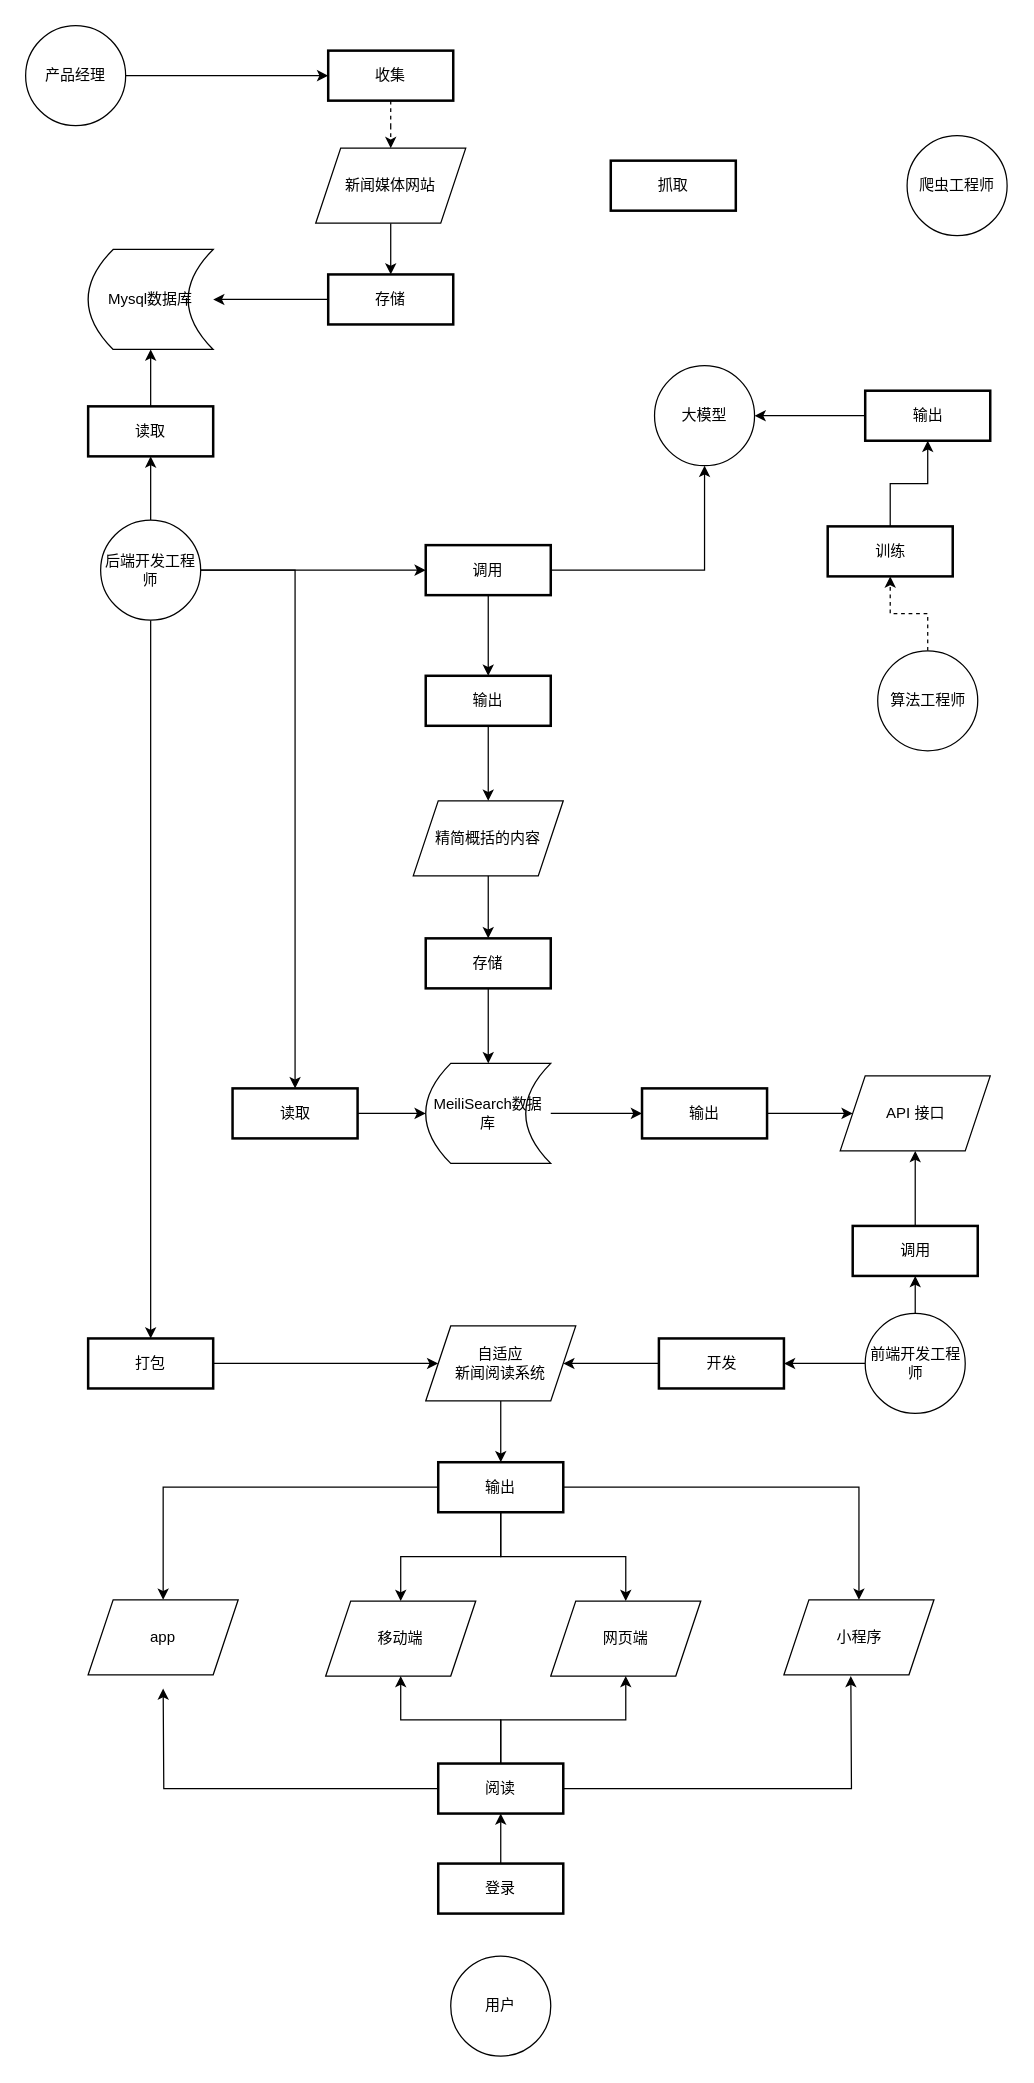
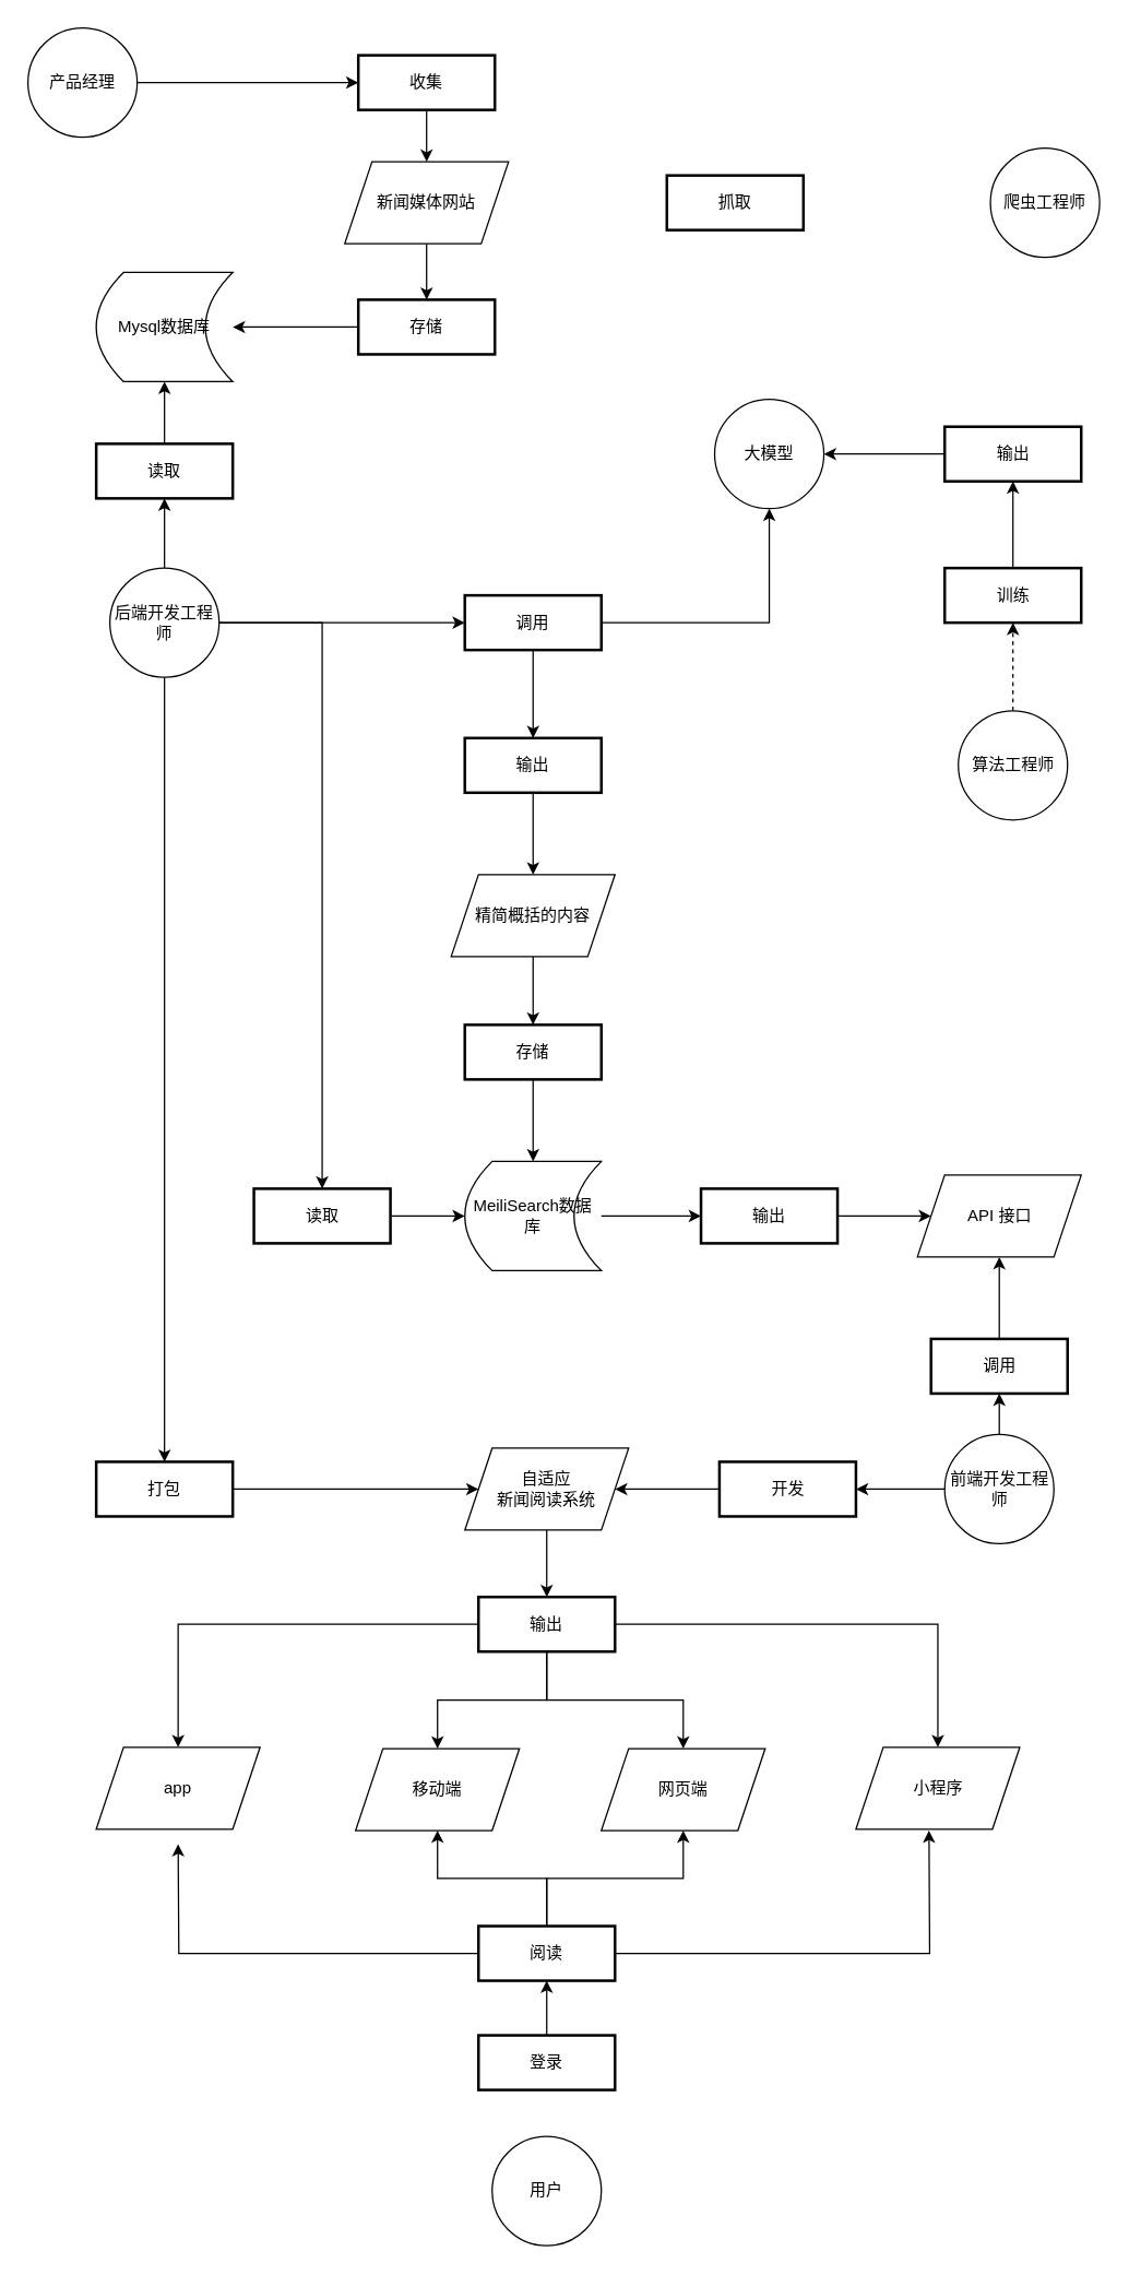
  <mxCell id="0" />
  <mxCell id="1" parent="0" />
  <mxCell id="2" value="" style="edgeStyle=orthogonalEdgeStyle;rounded=0;orthogonalLoop=1;jettySize=auto;html=1;" edge="1" parent="1" source="3" target="25"><mxGeometry relative="1" as="geometry" /></mxCell>
  <mxCell id="3" value="输出" style="whiteSpace=wrap;strokeWidth=2;" vertex="1" parent="1"><mxGeometry x="691.5" y="312" width="100" height="40" as="geometry" /></mxCell>
  <mxCell id="4" value="" style="edgeStyle=orthogonalEdgeStyle;rounded=0;orthogonalLoop=1;jettySize=auto;html=1;" edge="1" parent="1" source="5" target="7"><mxGeometry relative="1" as="geometry" /></mxCell>
  <mxCell id="5" value="产品经理" style="ellipse;whiteSpace=wrap;html=1;aspect=fixed;" vertex="1" parent="1"><mxGeometry x="20" y="20" width="80" height="80" as="geometry" /></mxCell>
- <mxCell id="6" value="" style="edgeStyle=orthogonalEdgeStyle;rounded=0;orthogonalLoop=1;jettySize=auto;html=1;dashed=1;" edge="1" parent="1" source="7" target="9"><mxGeometry relative="1" as="geometry" /></mxCell>
+ <mxCell id="6" value="" style="edgeStyle=orthogonalEdgeStyle;rounded=0;orthogonalLoop=1;jettySize=auto;html=1;" edge="1" parent="1" source="7" target="9"><mxGeometry relative="1" as="geometry" /></mxCell>
  <mxCell id="7" value="收集" style="whiteSpace=wrap;strokeWidth=2;" vertex="1" parent="1"><mxGeometry x="262" y="40" width="100" height="40" as="geometry" /></mxCell>
  <mxCell id="8" value="" style="edgeStyle=orthogonalEdgeStyle;rounded=0;orthogonalLoop=1;jettySize=auto;html=1;" edge="1" parent="1" source="9" target="13"><mxGeometry relative="1" as="geometry" /></mxCell>
  <mxCell id="9" value="新闻媒体网站" style="shape=parallelogram;perimeter=parallelogramPerimeter;whiteSpace=wrap;html=1;fixedSize=1;" vertex="1" parent="1"><mxGeometry x="252" y="118" width="120" height="60" as="geometry" /></mxCell>
  <mxCell id="10" value="爬虫工程师" style="ellipse;whiteSpace=wrap;html=1;aspect=fixed;" vertex="1" parent="1"><mxGeometry x="725" y="108" width="80" height="80" as="geometry" /></mxCell>
  <mxCell id="11" value="抓取" style="whiteSpace=wrap;strokeWidth=2;" vertex="1" parent="1"><mxGeometry x="488" y="128" width="100" height="40" as="geometry" /></mxCell>
  <mxCell id="12" value="" style="edgeStyle=orthogonalEdgeStyle;rounded=0;orthogonalLoop=1;jettySize=auto;html=1;" edge="1" parent="1" source="13" target="14"><mxGeometry relative="1" as="geometry" /></mxCell>
  <mxCell id="13" value="存储" style="whiteSpace=wrap;strokeWidth=2;" vertex="1" parent="1"><mxGeometry x="262" y="219" width="100" height="40" as="geometry" /></mxCell>
  <mxCell id="14" value="Mysql数据库" style="shape=dataStorage;whiteSpace=wrap;html=1;fixedSize=1;" vertex="1" parent="1"><mxGeometry x="70" y="199" width="100" height="80" as="geometry" /></mxCell>
  <mxCell id="15" value="" style="edgeStyle=orthogonalEdgeStyle;rounded=0;orthogonalLoop=1;jettySize=auto;html=1;" edge="1" parent="1" source="19" target="21"><mxGeometry relative="1" as="geometry" /></mxCell>
  <mxCell id="16" value="" style="edgeStyle=orthogonalEdgeStyle;rounded=0;orthogonalLoop=1;jettySize=auto;html=1;" edge="1" parent="1" source="19" target="24"><mxGeometry relative="1" as="geometry" /></mxCell>
  <mxCell id="17" style="edgeStyle=orthogonalEdgeStyle;rounded=0;orthogonalLoop=1;jettySize=auto;html=1;" edge="1" parent="1" source="19" target="37"><mxGeometry relative="1" as="geometry" /></mxCell>
  <mxCell id="18" style="edgeStyle=orthogonalEdgeStyle;rounded=0;orthogonalLoop=1;jettySize=auto;html=1;" edge="1" parent="1" source="19" target="51"><mxGeometry relative="1" as="geometry" /></mxCell>
  <mxCell id="19" value="后端开发工程师" style="ellipse;whiteSpace=wrap;html=1;aspect=fixed;" vertex="1" parent="1"><mxGeometry x="80" y="415.5" width="80" height="80" as="geometry" /></mxCell>
  <mxCell id="20" value="" style="edgeStyle=orthogonalEdgeStyle;rounded=0;orthogonalLoop=1;jettySize=auto;html=1;" edge="1" parent="1" source="21" target="14"><mxGeometry relative="1" as="geometry" /></mxCell>
  <mxCell id="21" value="读取" style="whiteSpace=wrap;strokeWidth=2;" vertex="1" parent="1"><mxGeometry x="70" y="324.5" width="100" height="40" as="geometry" /></mxCell>
  <mxCell id="22" value="" style="edgeStyle=orthogonalEdgeStyle;rounded=0;orthogonalLoop=1;jettySize=auto;html=1;" edge="1" parent="1" source="24" target="25"><mxGeometry relative="1" as="geometry" /></mxCell>
  <mxCell id="23" value="" style="edgeStyle=orthogonalEdgeStyle;rounded=0;orthogonalLoop=1;jettySize=auto;html=1;" edge="1" parent="1" source="24" target="39"><mxGeometry relative="1" as="geometry" /></mxCell>
  <mxCell id="24" value="调用" style="whiteSpace=wrap;strokeWidth=2;" vertex="1" parent="1"><mxGeometry x="340" y="435.5" width="100" height="40" as="geometry" /></mxCell>
  <mxCell id="25" value="大模型" style="ellipse;whiteSpace=wrap;html=1;aspect=fixed;" vertex="1" parent="1"><mxGeometry x="523" y="292" width="80" height="80" as="geometry" /></mxCell>
  <mxCell id="26" value="" style="edgeStyle=orthogonalEdgeStyle;rounded=0;orthogonalLoop=1;jettySize=auto;html=1;dashed=1;" edge="1" parent="1" source="27" target="29"><mxGeometry relative="1" as="geometry" /></mxCell>
  <mxCell id="27" value="算法工程师" style="ellipse;whiteSpace=wrap;html=1;aspect=fixed;" vertex="1" parent="1"><mxGeometry x="701.5" y="520" width="80" height="80" as="geometry" /></mxCell>
  <mxCell id="28" value="" style="edgeStyle=orthogonalEdgeStyle;rounded=0;orthogonalLoop=1;jettySize=auto;html=1;" edge="1" parent="1" source="29" target="3"><mxGeometry relative="1" as="geometry" /></mxCell>
- <mxCell id="29" value="训练" style="whiteSpace=wrap;strokeWidth=2;" vertex="1" parent="1"><mxGeometry x="661.5" y="420.5" width="100" height="40" as="geometry" /></mxCell>
+ <mxCell id="29" value="训练" style="whiteSpace=wrap;strokeWidth=2;" vertex="1" parent="1"><mxGeometry x="691.5" y="415.5" width="100" height="40" as="geometry" /></mxCell>
  <mxCell id="30" value="" style="edgeStyle=orthogonalEdgeStyle;rounded=0;orthogonalLoop=1;jettySize=auto;html=1;" edge="1" parent="1" source="31" target="33"><mxGeometry relative="1" as="geometry" /></mxCell>
  <mxCell id="31" value="精简概括的内容" style="shape=parallelogram;perimeter=parallelogramPerimeter;whiteSpace=wrap;html=1;fixedSize=1;" vertex="1" parent="1"><mxGeometry x="330" y="640" width="120" height="60" as="geometry" /></mxCell>
  <mxCell id="32" value="" style="edgeStyle=orthogonalEdgeStyle;rounded=0;orthogonalLoop=1;jettySize=auto;html=1;" edge="1" parent="1" source="33" target="35"><mxGeometry relative="1" as="geometry" /></mxCell>
  <mxCell id="33" value="存储" style="whiteSpace=wrap;strokeWidth=2;" vertex="1" parent="1"><mxGeometry x="340" y="750" width="100" height="40" as="geometry" /></mxCell>
  <mxCell id="34" value="" style="edgeStyle=orthogonalEdgeStyle;rounded=0;orthogonalLoop=1;jettySize=auto;html=1;" edge="1" parent="1" source="35" target="59"><mxGeometry relative="1" as="geometry" /></mxCell>
  <mxCell id="35" value="MeiliSearch数据库" style="shape=dataStorage;whiteSpace=wrap;html=1;fixedSize=1;" vertex="1" parent="1"><mxGeometry x="340" y="850" width="100" height="80" as="geometry" /></mxCell>
  <mxCell id="36" value="" style="edgeStyle=orthogonalEdgeStyle;rounded=0;orthogonalLoop=1;jettySize=auto;html=1;" edge="1" parent="1" source="37" target="35"><mxGeometry relative="1" as="geometry" /></mxCell>
  <mxCell id="37" value="读取" style="whiteSpace=wrap;strokeWidth=2;" vertex="1" parent="1"><mxGeometry x="185.5" y="870" width="100" height="40" as="geometry" /></mxCell>
  <mxCell id="38" value="" style="edgeStyle=orthogonalEdgeStyle;rounded=0;orthogonalLoop=1;jettySize=auto;html=1;" edge="1" parent="1" source="39" target="31"><mxGeometry relative="1" as="geometry" /></mxCell>
  <mxCell id="39" value="输出" style="whiteSpace=wrap;strokeWidth=2;" vertex="1" parent="1"><mxGeometry x="340" y="540" width="100" height="40" as="geometry" /></mxCell>
  <mxCell id="40" value="API 接口" style="shape=parallelogram;perimeter=parallelogramPerimeter;whiteSpace=wrap;html=1;fixedSize=1;" vertex="1" parent="1"><mxGeometry x="671.5" y="860" width="120" height="60" as="geometry" /></mxCell>
  <mxCell id="41" value="" style="edgeStyle=orthogonalEdgeStyle;rounded=0;orthogonalLoop=1;jettySize=auto;html=1;" edge="1" parent="1" source="43" target="45"><mxGeometry relative="1" as="geometry" /></mxCell>
  <mxCell id="42" value="" style="edgeStyle=orthogonalEdgeStyle;rounded=0;orthogonalLoop=1;jettySize=auto;html=1;" edge="1" parent="1" source="43" target="47"><mxGeometry relative="1" as="geometry" /></mxCell>
  <mxCell id="43" value="前端开发工程师" style="ellipse;whiteSpace=wrap;html=1;aspect=fixed;" vertex="1" parent="1"><mxGeometry x="691.5" y="1050" width="80" height="80" as="geometry" /></mxCell>
  <mxCell id="44" value="" style="edgeStyle=orthogonalEdgeStyle;rounded=0;orthogonalLoop=1;jettySize=auto;html=1;" edge="1" parent="1" source="45" target="40"><mxGeometry relative="1" as="geometry" /></mxCell>
  <mxCell id="45" value="调用" style="whiteSpace=wrap;strokeWidth=2;" vertex="1" parent="1"><mxGeometry x="681.5" y="980" width="100" height="40" as="geometry" /></mxCell>
  <mxCell id="46" value="" style="edgeStyle=orthogonalEdgeStyle;rounded=0;orthogonalLoop=1;jettySize=auto;html=1;" edge="1" parent="1" source="47" target="49"><mxGeometry relative="1" as="geometry" /></mxCell>
  <mxCell id="47" value="开发" style="whiteSpace=wrap;strokeWidth=2;" vertex="1" parent="1"><mxGeometry x="526.5" y="1070" width="100" height="40" as="geometry" /></mxCell>
  <mxCell id="48" value="" style="edgeStyle=orthogonalEdgeStyle;rounded=0;orthogonalLoop=1;jettySize=auto;html=1;" edge="1" parent="1" source="49" target="63"><mxGeometry relative="1" as="geometry" /></mxCell>
  <mxCell id="49" value="自适应&lt;br&gt;新闻阅读系统" style="shape=parallelogram;perimeter=parallelogramPerimeter;whiteSpace=wrap;html=1;fixedSize=1;" vertex="1" parent="1"><mxGeometry x="340" y="1060" width="120" height="60" as="geometry" /></mxCell>
  <mxCell id="50" value="" style="edgeStyle=orthogonalEdgeStyle;rounded=0;orthogonalLoop=1;jettySize=auto;html=1;" edge="1" parent="1" source="51" target="49"><mxGeometry relative="1" as="geometry" /></mxCell>
  <mxCell id="51" value="打包" style="whiteSpace=wrap;strokeWidth=2;" vertex="1" parent="1"><mxGeometry x="70" y="1070" width="100" height="40" as="geometry" /></mxCell>
  <mxCell id="52" value="用户" style="ellipse;whiteSpace=wrap;html=1;aspect=fixed;" vertex="1" parent="1"><mxGeometry x="360" y="1564" width="80" height="80" as="geometry" /></mxCell>
  <mxCell id="53" value="" style="edgeStyle=orthogonalEdgeStyle;rounded=0;orthogonalLoop=1;jettySize=auto;html=1;" edge="1" parent="1" source="54" target="57"><mxGeometry relative="1" as="geometry" /></mxCell>
  <mxCell id="54" value="登录" style="whiteSpace=wrap;strokeWidth=2;" vertex="1" parent="1"><mxGeometry x="350" y="1490" width="100" height="40" as="geometry" /></mxCell>
  <mxCell id="55" style="edgeStyle=orthogonalEdgeStyle;rounded=0;orthogonalLoop=1;jettySize=auto;html=1;" edge="1" parent="1" source="57"><mxGeometry relative="1" as="geometry"><mxPoint x="130" y="1350" as="targetPoint" /></mxGeometry></mxCell>
  <mxCell id="56" style="edgeStyle=orthogonalEdgeStyle;rounded=0;orthogonalLoop=1;jettySize=auto;html=1;" edge="1" parent="1" source="57"><mxGeometry relative="1" as="geometry"><mxPoint x="680" y="1340" as="targetPoint" /></mxGeometry></mxCell>
  <mxCell id="57" value="阅读" style="whiteSpace=wrap;strokeWidth=2;" vertex="1" parent="1"><mxGeometry x="350" y="1410" width="100" height="40" as="geometry" /></mxCell>
  <mxCell id="58" value="" style="edgeStyle=orthogonalEdgeStyle;rounded=0;orthogonalLoop=1;jettySize=auto;html=1;" edge="1" parent="1" source="59" target="40"><mxGeometry relative="1" as="geometry" /></mxCell>
  <mxCell id="59" value="输出" style="whiteSpace=wrap;strokeWidth=2;" vertex="1" parent="1"><mxGeometry x="513" y="870" width="100" height="40" as="geometry" /></mxCell>
  <mxCell id="60" style="edgeStyle=orthogonalEdgeStyle;rounded=0;orthogonalLoop=1;jettySize=auto;html=1;" edge="1" parent="1" source="63" target="64"><mxGeometry relative="1" as="geometry" /></mxCell>
  <mxCell id="61" style="edgeStyle=orthogonalEdgeStyle;rounded=0;orthogonalLoop=1;jettySize=auto;html=1;entryDx=0;entryDy=0;" edge="1" parent="1" source="63" target="66"><mxGeometry relative="1" as="geometry" /></mxCell>
  <mxCell id="62" style="edgeStyle=orthogonalEdgeStyle;rounded=0;orthogonalLoop=1;jettySize=auto;html=1;entryDx=0;entryDy=0;" edge="1" parent="1" source="63" target="67"><mxGeometry relative="1" as="geometry" /></mxCell>
  <mxCell id="63" value="输出" style="whiteSpace=wrap;strokeWidth=2;" vertex="1" parent="1"><mxGeometry x="350" y="1169" width="100" height="40" as="geometry" /></mxCell>
  <mxCell id="64" value="app" style="shape=parallelogram;perimeter=parallelogramPerimeter;whiteSpace=wrap;html=1;fixedSize=1;" vertex="1" parent="1"><mxGeometry x="70" y="1279" width="120" height="60" as="geometry" /></mxCell>
  <mxCell id="65" value="移动端" style="shape=parallelogram;perimeter=parallelogramPerimeter;whiteSpace=wrap;html=1;fixedSize=1;" vertex="1" parent="1"><mxGeometry x="260" y="1280" width="120" height="60" as="geometry" /></mxCell>
  <mxCell id="66" value="小程序" style="shape=parallelogram;perimeter=parallelogramPerimeter;whiteSpace=wrap;html=1;fixedSize=1;" vertex="1" parent="1"><mxGeometry x="626.5" y="1279" width="120" height="60" as="geometry" /></mxCell>
  <mxCell id="67" value="网页端" style="shape=parallelogram;perimeter=parallelogramPerimeter;whiteSpace=wrap;html=1;fixedSize=1;" vertex="1" parent="1"><mxGeometry x="440" y="1280" width="120" height="60" as="geometry" /></mxCell>
  <mxCell id="68" style="edgeStyle=orthogonalEdgeStyle;rounded=0;orthogonalLoop=1;jettySize=auto;html=1;entryDx=0;entryDy=0;entryPerimeter=0;" edge="1" parent="1" source="57" target="65"><mxGeometry relative="1" as="geometry" /></mxCell>
  <mxCell id="69" style="edgeStyle=orthogonalEdgeStyle;rounded=0;orthogonalLoop=1;jettySize=auto;html=1;entryDx=0;entryDy=0;entryPerimeter=0;" edge="1" parent="1" source="57" target="67"><mxGeometry relative="1" as="geometry" /></mxCell>
  <mxCell id="70" style="edgeStyle=orthogonalEdgeStyle;rounded=0;orthogonalLoop=1;jettySize=auto;html=1;entryDx=0;entryDy=0;entryPerimeter=0;" edge="1" parent="1" source="63" target="65"><mxGeometry relative="1" as="geometry" /></mxCell>
